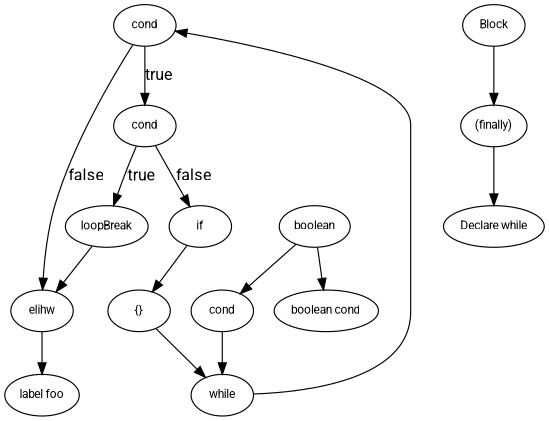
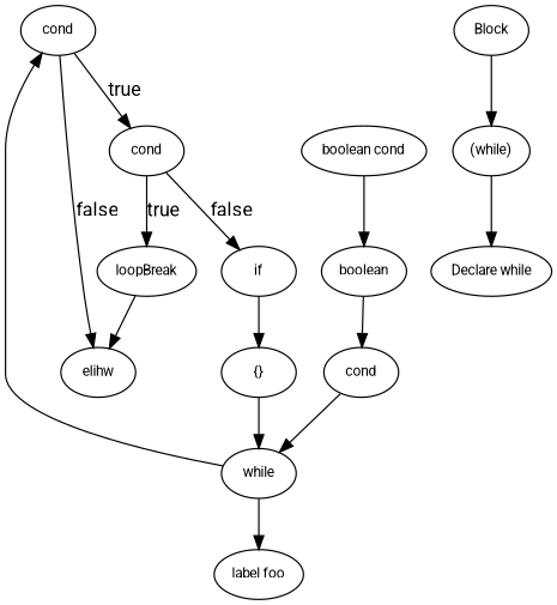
  digraph {
    fontname=Roboto
    node [fontname=Roboto fontsize=10]
    edge [fontname=Roboto]
    n1 [label=elihw]
    n2 [label="label foo"]
    n3 [label=while]
    n4 [label=cond]
    n5 [label=cond]
    n6 [label=Block]
-   n7 [label="(finally)"]
+   n7 [label="(while)"]
    n8 [label="Declare while"]
    n9 [label=loopBreak]
    n10 [label=cond]
    n11 [label=if]
    n12 [label="{}"]
    n13 [label=boolean]
    n14 [label="boolean cond"]
-   n1 -> n2
+   n3 -> n2
    n3 -> n4
    n4 -> n1 [label=false]
    n4 -> n5 [label=true]
    n5 -> n9 [label=true]
    n5 -> n11 [label=false]
    n6 -> n7
    n7 -> n8
    n9 -> n1
    n10 -> n3
    n11 -> n12
    n12 -> n3
    n13 -> n10
-   n13 -> n14
+   n14 -> n13
  }
